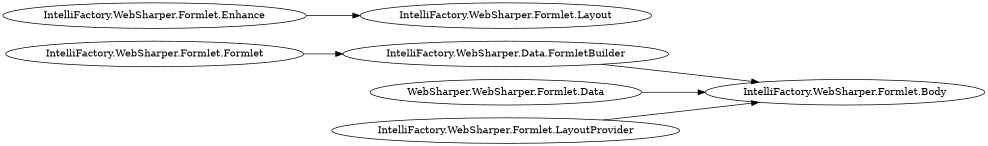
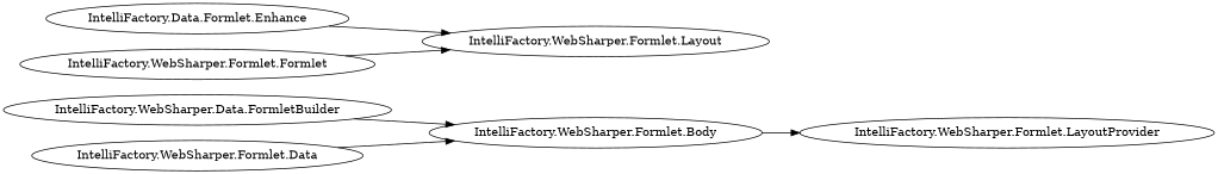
  digraph {
    fontsize=10
    rankdir=LR
    "IntelliFactory.WebSharper.Formlet.Body"
    "IntelliFactory.WebSharper.Formlet.Layout"
    n3 [label="IntelliFactory.WebSharper.Data.FormletBuilder"]
-   "IntelliFactory.WebSharper.Formlet.Data" [label="WebSharper.WebSharper.Formlet.Data"]
-   "IntelliFactory.WebSharper.Formlet.Enhance"
+   "IntelliFactory.WebSharper.Formlet.Data"
+   "IntelliFactory.WebSharper.Formlet.Enhance" [label="IntelliFactory.Data.Formlet.Enhance"]
    "IntelliFactory.WebSharper.Formlet.Formlet"
    "IntelliFactory.WebSharper.Formlet.LayoutProvider"
    subgraph sub_1 {
      rank=none
      "IntelliFactory.WebSharper.Formlet.Body"
    }
    subgraph sub_2 {
      rank=none
      "IntelliFactory.WebSharper.Formlet.Layout"
    }
    subgraph sub_3 {
      rank=none
      "IntelliFactory.WebSharper.Formlet.Body"
      n3
    }
    subgraph sub_4 {
      rank=none
      "IntelliFactory.WebSharper.Formlet.Body"
    }
    subgraph sub_5 {
      rank=none
      "IntelliFactory.WebSharper.Formlet.Body"
      "IntelliFactory.WebSharper.Formlet.Layout"
    }
    n3 -> "IntelliFactory.WebSharper.Formlet.Body"
    "IntelliFactory.WebSharper.Formlet.Data" -> "IntelliFactory.WebSharper.Formlet.Body"
    "IntelliFactory.WebSharper.Formlet.Enhance" -> "IntelliFactory.WebSharper.Formlet.Layout"
-   "IntelliFactory.WebSharper.Formlet.Formlet" -> n3
-   "IntelliFactory.WebSharper.Formlet.LayoutProvider" -> "IntelliFactory.WebSharper.Formlet.Body"
+   "IntelliFactory.WebSharper.Formlet.Formlet" -> "IntelliFactory.WebSharper.Formlet.Layout"
+   "IntelliFactory.WebSharper.Formlet.Body" -> "IntelliFactory.WebSharper.Formlet.LayoutProvider"
  }
